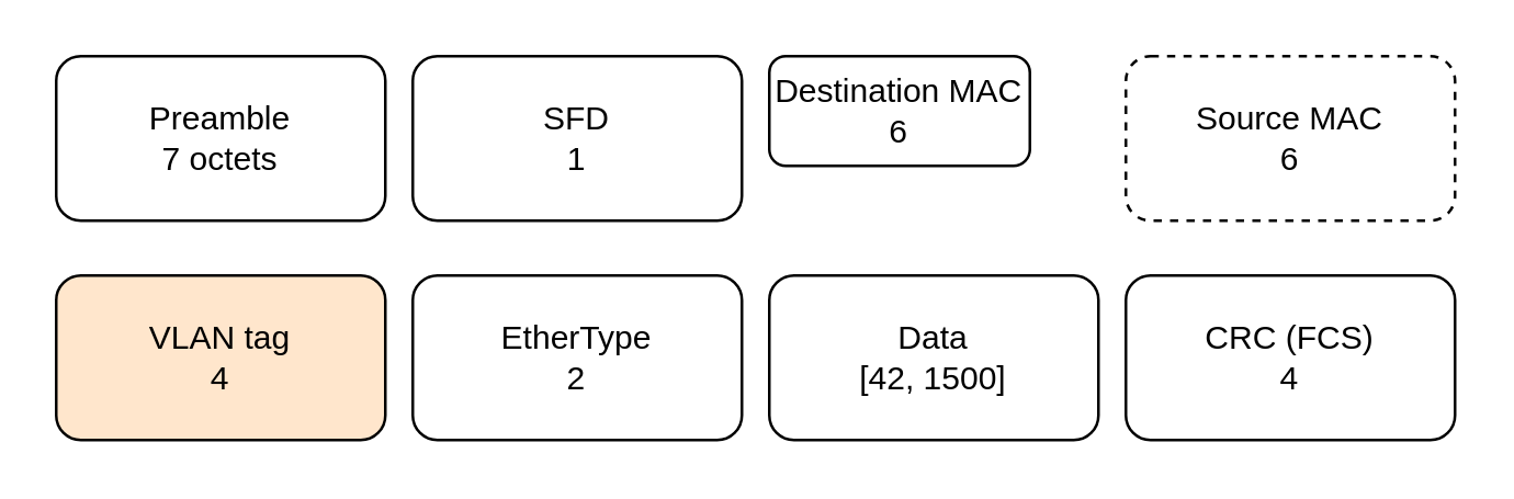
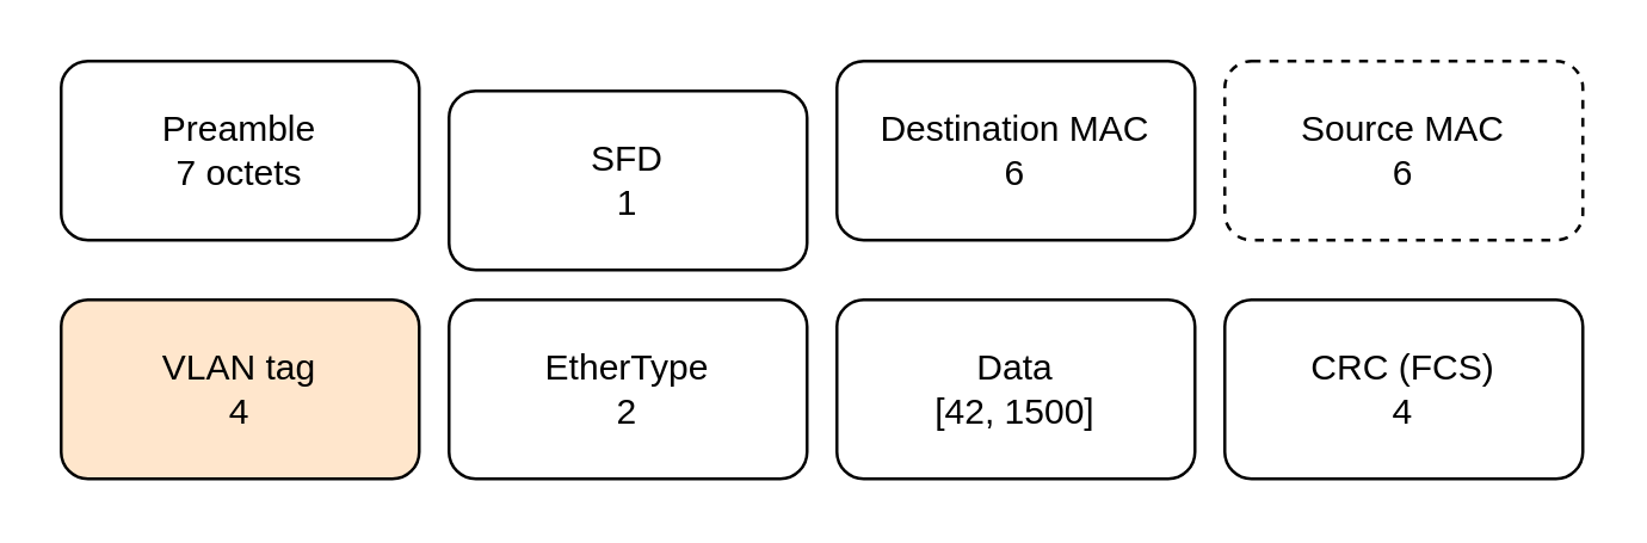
  <mxCell id="0" />
  <mxCell id="1" parent="0" />
  <mxCell id="2" value="Preamble&lt;br&gt;7 octets" style="rounded=1;whiteSpace=wrap;html=1;" parent="1" vertex="1"><mxGeometry x="20" y="20" width="120" height="60" as="geometry" /></mxCell>
- <mxCell id="3" value="SFD&lt;br&gt;1" style="rounded=1;whiteSpace=wrap;html=1;" parent="1" vertex="1"><mxGeometry x="150" y="20" width="120" height="60" as="geometry" /></mxCell>
- <mxCell id="4" value="Destination MAC&lt;br&gt;6" style="rounded=1;whiteSpace=wrap;html=1;" parent="1" vertex="1"><mxGeometry x="280" y="20" width="95" height="40" as="geometry" /></mxCell>
+ <mxCell id="3" value="SFD&lt;br&gt;1" style="rounded=1;whiteSpace=wrap;html=1;" parent="1" vertex="1"><mxGeometry x="150" y="30" width="120" height="60" as="geometry" /></mxCell>
+ <mxCell id="4" value="Destination MAC&lt;br&gt;6" style="rounded=1;whiteSpace=wrap;html=1;" parent="1" vertex="1"><mxGeometry x="280" y="20" width="120" height="60" as="geometry" /></mxCell>
  <mxCell id="5" value="Source MAC&lt;br&gt;6" style="rounded=1;whiteSpace=wrap;html=1;dashed=1;" parent="1" vertex="1"><mxGeometry x="410" y="20" width="120" height="60" as="geometry" /></mxCell>
  <mxCell id="6" value="&lt;div&gt;VLAN tag&lt;/div&gt;&lt;div&gt;4&lt;span style=&quot;white-space: pre&quot;&gt;&lt;/span&gt;&lt;br&gt;&lt;/div&gt;" style="rounded=1;whiteSpace=wrap;html=1;fillColor=#ffe6cc;" parent="1" vertex="1"><mxGeometry x="20" y="100" width="120" height="60" as="geometry" /></mxCell>
  <mxCell id="7" value="&lt;div&gt;EtherType&lt;/div&gt;&lt;div&gt;2&lt;br&gt;&lt;span style=&quot;white-space: pre&quot;&gt;&lt;/span&gt;&lt;/div&gt;" style="rounded=1;whiteSpace=wrap;html=1;" parent="1" vertex="1"><mxGeometry x="150" y="100" width="120" height="60" as="geometry" /></mxCell>
  <mxCell id="8" value="Data&lt;br&gt;[42, 1500]" style="rounded=1;whiteSpace=wrap;html=1;" parent="1" vertex="1"><mxGeometry x="280" y="100" width="120" height="60" as="geometry" /></mxCell>
  <mxCell id="9" value="CRC (FCS)&lt;br&gt;4" style="rounded=1;whiteSpace=wrap;html=1;" parent="1" vertex="1"><mxGeometry x="410" y="100" width="120" height="60" as="geometry" /></mxCell>
